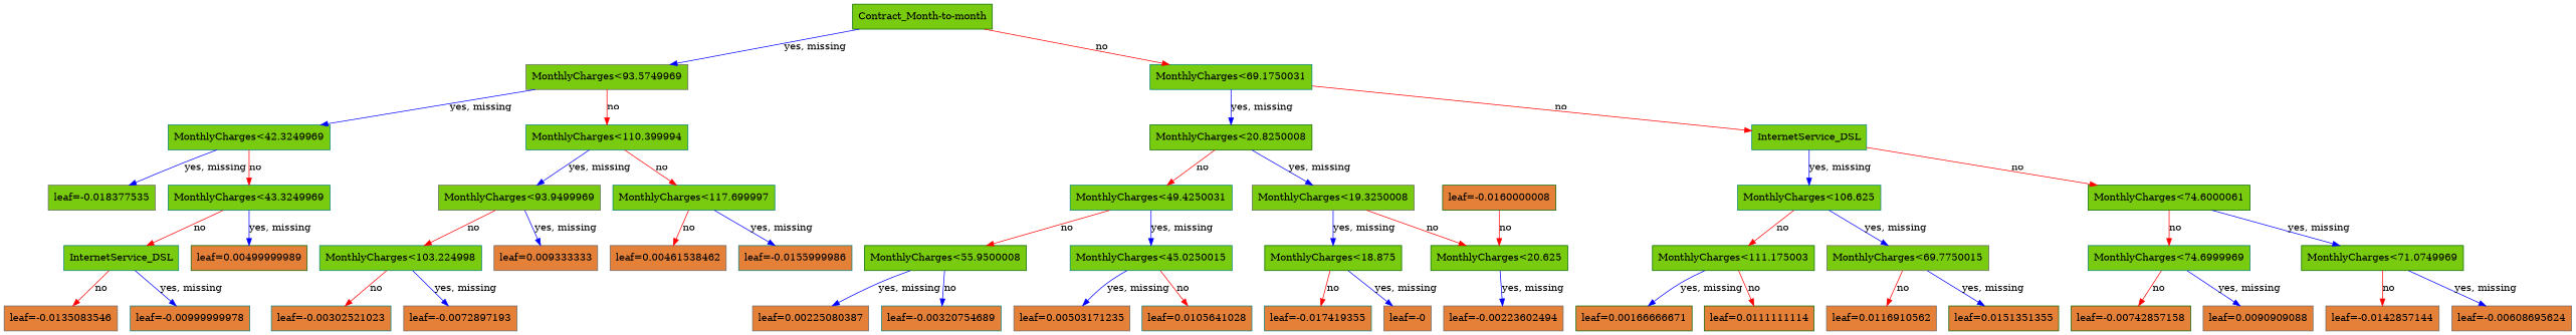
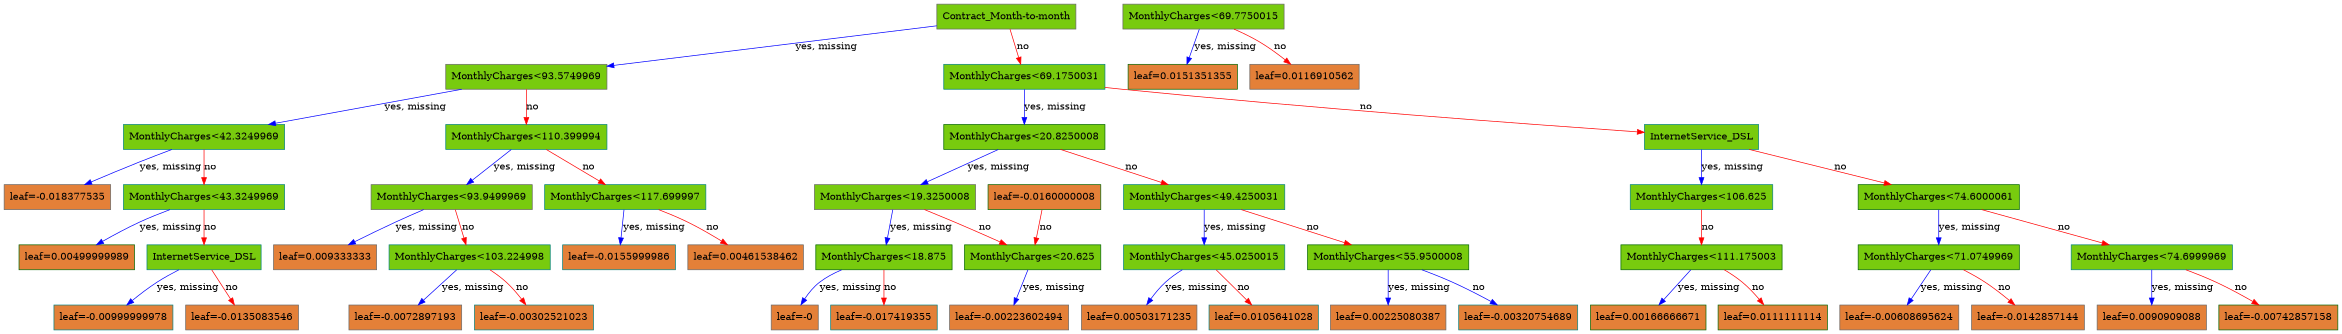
  digraph {
    rankdir=TB
    node [color=gray40 fillcolor="#e48038" shape=box style=filled]
    edge [color="#0000FF"]
-   n1 [color=darkgreen fillcolor="#78cbe" label="Contract_Month-to-month"]
+   n1 [fillcolor="#78cbe" label="Contract_Month-to-month"]
    n2 [fillcolor="#78cbe" label="MonthlyCharges<93.5749969"]
    n3 [color=teal fillcolor="#78cbe" label="MonthlyCharges<69.1750031"]
    n4 [color=teal fillcolor="#78cbe" label="MonthlyCharges<42.3249969"]
    n5 [color=teal fillcolor="#78cbe" label="MonthlyCharges<110.399994"]
    n6 [color=darkgreen fillcolor="#78cbe" label="MonthlyCharges<20.8250008"]
    n7 [color=teal fillcolor="#78cbe" label=InternetService_DSL]
-   n8 [fillcolor="#78cbe" label="leaf=-0.018377535"]
+   n8 [label="leaf=-0.018377535"]
    n9 [color=teal fillcolor="#78cbe" label="MonthlyCharges<43.3249969"]
    n10 [fillcolor="#78cbe" label="MonthlyCharges<93.9499969"]
    n11 [color=teal fillcolor="#78cbe" label="MonthlyCharges<117.699997"]
    n12 [fillcolor="#78cbe" label="MonthlyCharges<19.3250008"]
    n13 [color=teal fillcolor="#78cbe" label="MonthlyCharges<49.4250031"]
    n14 [color=teal fillcolor="#78cbe" label="MonthlyCharges<106.625"]
    n15 [color=darkgreen fillcolor="#78cbe" label="MonthlyCharges<74.6000061"]
    n16 [color=darkgreen label="leaf=0.00499999989"]
    n17 [color=teal fillcolor="#78cbe" label=InternetService_DSL]
    n18 [label="leaf=0.009333333"]
    n19 [color=teal fillcolor="#78cbe" label="MonthlyCharges<103.224998"]
    n20 [color=teal label="leaf=-0.0155999986"]
    n21 [label="leaf=0.00461538462"]
    n22 [color=teal label="leaf=-0.00999999978"]
    n23 [label="leaf=-0.0135083546"]
    n24 [label="leaf=-0.0072897193"]
    n25 [color=teal label="leaf=-0.00302521023"]
    n26 [color=darkgreen fillcolor="#78cbe" label="MonthlyCharges<18.875"]
    n27 [color=darkgreen fillcolor="#78cbe" label="MonthlyCharges<20.625"]
    n28 [color=teal fillcolor="#78cbe" label="MonthlyCharges<45.0250015"]
    n29 [color=darkgreen fillcolor="#78cbe" label="MonthlyCharges<55.9500008"]
    n30 [fillcolor="#78cbe" label="MonthlyCharges<69.7750015"]
    n31 [color=darkgreen fillcolor="#78cbe" label="MonthlyCharges<111.175003"]
    n32 [color=darkgreen fillcolor="#78cbe" label="MonthlyCharges<71.0749969"]
    n33 [color=teal fillcolor="#78cbe" label="MonthlyCharges<74.6999969"]
    n34 [label="leaf=-0"]
    n35 [color=teal label="leaf=-0.017419355"]
    n36 [label="leaf=-0.00223602494"]
    n37 [label="leaf=0.00503171235"]
    n38 [color=teal label="leaf=0.0105641028"]
    n39 [label="leaf=0.00225080387"]
    n40 [color=teal label="leaf=-0.00320754689"]
    n41 [color=darkgreen label="leaf=-0.0160000008"]
    n42 [color=darkgreen label="leaf=0.0151351355"]
    n43 [label="leaf=0.0116910562"]
    n44 [color=darkgreen label="leaf=0.00166666671"]
    n45 [color=darkgreen label="leaf=0.0111111114"]
    n46 [label="leaf=-0.00608695624"]
    n47 [label="leaf=-0.0142857144"]
    n48 [label="leaf=0.0090909088"]
    n49 [color=darkgreen label="leaf=-0.00742857158"]
    n1 -> n2 [label="yes, missing"]
    n1 -> n3 [color="#FF0000" label=no]
    n2 -> n4 [label="yes, missing"]
    n2 -> n5 [color="#FF0000" label=no]
    n3 -> n6 [label="yes, missing"]
    n3 -> n7 [color="#FF0000" label=no]
    n4 -> n8 [label="yes, missing"]
    n4 -> n9 [color="#FF0000" label=no]
    n5 -> n10 [label="yes, missing"]
    n5 -> n11 [color="#FF0000" label=no]
    n6 -> n12 [label="yes, missing"]
    n6 -> n13 [color="#FF0000" label=no]
    n7 -> n14 [label="yes, missing"]
    n7 -> n15 [color="#FF0000" label=no]
    n9 -> n16 [label="yes, missing"]
    n9 -> n17 [color="#FF0000" label=no]
    n10 -> n18 [label="yes, missing"]
    n10 -> n19 [color="#FF0000" label=no]
    n11 -> n20 [label="yes, missing"]
    n11 -> n21 [color="#FF0000" label=no]
    n12 -> n26 [label="yes, missing"]
    n12 -> n27 [color="#FF0000" label=no]
    n13 -> n28 [label="yes, missing"]
    n13 -> n29 [color="#FF0000" label=no]
-   n14 -> n30 [label="yes, missing"]
    n14 -> n31 [color="#FF0000" label=no]
    n15 -> n32 [label="yes, missing"]
    n15 -> n33 [color="#FF0000" label=no]
    n17 -> n22 [label="yes, missing"]
    n17 -> n23 [color="#FF0000" label=no]
    n19 -> n24 [label="yes, missing"]
    n19 -> n25 [color="#FF0000" label=no]
    n26 -> n34 [label="yes, missing"]
    n26 -> n35 [color="#FF0000" label=no]
    n27 -> n36 [label="yes, missing"]
    n28 -> n37 [label="yes, missing"]
    n28 -> n38 [color="#FF0000" label=no]
    n29 -> n39 [label="yes, missing"]
    n29 -> n40 [label=no]
    n30 -> n42 [label="yes, missing"]
    n30 -> n43 [color="#FF0000" label=no]
    n31 -> n44 [label="yes, missing"]
    n31 -> n45 [color="#FF0000" label=no]
    n32 -> n46 [label="yes, missing"]
    n32 -> n47 [color="#FF0000" label=no]
    n33 -> n48 [label="yes, missing"]
    n33 -> n49 [color="#FF0000" label=no]
    n41 -> n27 [color="#FF0000" label=no]
  }
